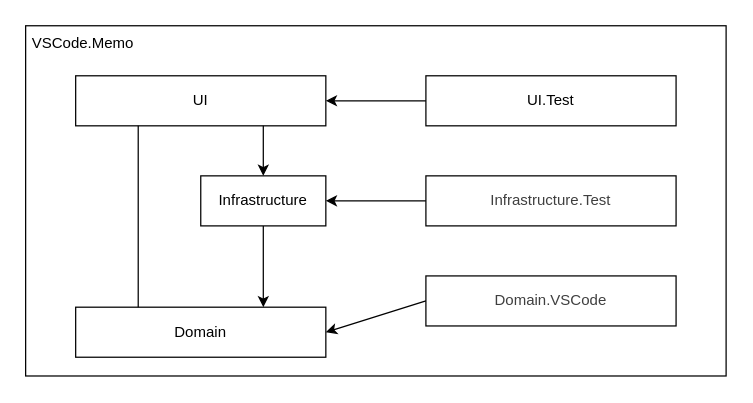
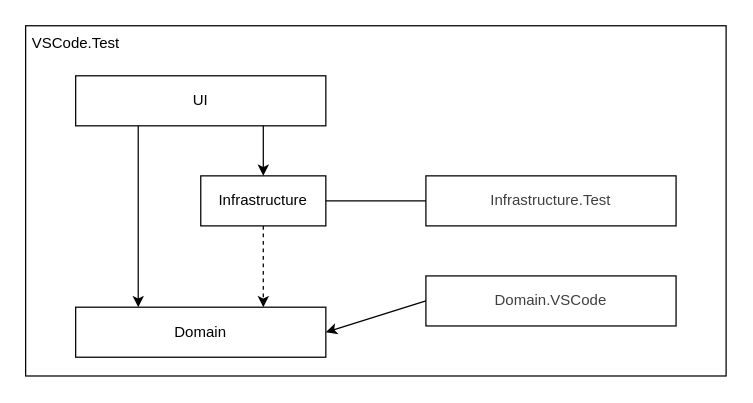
  <mxCell id="0" />
  <mxCell id="1" value="ソリューション" parent="0" />
- <mxCell id="2" value="&amp;nbsp;VSCode.Memo" style="rounded=0;whiteSpace=wrap;html=1;fontColor=default;align=left;verticalAlign=top;" parent="1" vertex="1"><mxGeometry x="20" y="20" width="560" height="280" as="geometry" /></mxCell>
+ <mxCell id="2" value="&amp;nbsp;VSCode.Test" style="rounded=0;whiteSpace=wrap;html=1;fontColor=default;align=left;verticalAlign=top;" parent="1" vertex="1"><mxGeometry x="20" y="20" width="560" height="280" as="geometry" /></mxCell>
  <mxCell id="3" value="&lt;span style=&quot;&quot;&gt;Infrastructure&lt;/span&gt;" style="rounded=0;whiteSpace=wrap;html=1;fillColor=none;fontColor=default;" vertex="1" parent="1"><mxGeometry x="160" y="140" width="100" height="40" as="geometry" /></mxCell>
  <mxCell id="4" value="&lt;span style=&quot;color: rgb(63, 63, 63);&quot;&gt;Domain.VSCode&lt;/span&gt;" style="rounded=0;whiteSpace=wrap;html=1;fillColor=none;fontColor=light-dark(#000000,#FFFFFF);" vertex="1" parent="1"><mxGeometry x="340" y="220" width="200" height="40" as="geometry" /></mxCell>
- <mxCell id="5" style="edgeStyle=none;html=1;exitX=0.25;exitY=1;exitDx=0;exitDy=0;entryX=0.25;entryY=0;entryDx=0;entryDy=0;endArrow=none;" edge="1" parent="1" source="10" target="11"><mxGeometry relative="1" as="geometry"><mxPoint x="350" y="90" as="sourcePoint" /><mxPoint x="270" y="90" as="targetPoint" /></mxGeometry></mxCell>
+ <mxCell id="5" style="edgeStyle=none;html=1;exitX=0.25;exitY=1;exitDx=0;exitDy=0;entryX=0.25;entryY=0;entryDx=0;entryDy=0;" edge="1" parent="1" source="10" target="11"><mxGeometry relative="1" as="geometry"><mxPoint x="350" y="90" as="sourcePoint" /><mxPoint x="270" y="90" as="targetPoint" /></mxGeometry></mxCell>
  <mxCell id="6" style="edgeStyle=none;html=1;exitX=0.75;exitY=1;exitDx=0;exitDy=0;" edge="1" parent="1" source="10" target="3"><mxGeometry relative="1" as="geometry"><mxPoint x="130" y="100" as="sourcePoint" /><mxPoint x="130" y="220" as="targetPoint" /></mxGeometry></mxCell>
- <mxCell id="7" style="edgeStyle=none;html=1;exitX=0.5;exitY=1;exitDx=0;exitDy=0;entryX=0.75;entryY=0;entryDx=0;entryDy=0;" edge="1" parent="1" source="3" target="11"><mxGeometry relative="1" as="geometry"><mxPoint x="209.55" y="180" as="sourcePoint" /><mxPoint x="209.55" y="220" as="targetPoint" /></mxGeometry></mxCell>
+ <mxCell id="7" style="edgeStyle=none;html=1;exitX=0.5;exitY=1;exitDx=0;exitDy=0;entryX=0.75;entryY=0;entryDx=0;entryDy=0;dashed=1;" edge="1" parent="1" source="3" target="11"><mxGeometry relative="1" as="geometry"><mxPoint x="209.55" y="180" as="sourcePoint" /><mxPoint x="209.55" y="220" as="targetPoint" /></mxGeometry></mxCell>
  <mxCell id="8" value="プロジェクト" style="" parent="0" />
- <mxCell id="9" style="edgeStyle=none;html=1;exitX=0;exitY=0.5;exitDx=0;exitDy=0;entryX=1;entryY=0.5;entryDx=0;entryDy=0;" parent="8" source="14" target="3" edge="1"><mxGeometry relative="1" as="geometry" /></mxCell>
+ <mxCell id="9" style="edgeStyle=none;html=1;exitX=0;exitY=0.5;exitDx=0;exitDy=0;entryX=1;entryY=0.5;entryDx=0;entryDy=0;endArrow=none;" parent="8" source="14" target="3" edge="1"><mxGeometry relative="1" as="geometry" /></mxCell>
  <mxCell id="10" value="&lt;span style=&quot;&quot;&gt;UI&lt;/span&gt;" style="rounded=0;whiteSpace=wrap;html=1;fillColor=none;fontColor=default;" parent="8" vertex="1"><mxGeometry x="60" y="60" width="200" height="40" as="geometry" /></mxCell>
  <mxCell id="11" value="&lt;span style=&quot;&quot;&gt;Domain&lt;/span&gt;" style="rounded=0;whiteSpace=wrap;html=1;fillColor=none;fontColor=light-dark(#000000,#FFFFFF);" parent="8" vertex="1"><mxGeometry x="60" y="245" width="200" height="40" as="geometry" /></mxCell>
- <mxCell id="12" value="&lt;span style=&quot;&quot;&gt;UI.Test&lt;/span&gt;" style="rounded=0;whiteSpace=wrap;html=1;fillColor=none;fontColor=default;" parent="8" vertex="1"><mxGeometry x="340" y="60" width="200" height="40" as="geometry" /></mxCell>
- <mxCell id="13" style="edgeStyle=none;html=1;exitX=0;exitY=0.5;exitDx=0;exitDy=0;entryX=1;entryY=0.5;entryDx=0;entryDy=0;" parent="8" source="12" target="10" edge="1"><mxGeometry relative="1" as="geometry"><mxPoint x="380" y="90" as="sourcePoint" /><mxPoint x="330" y="90" as="targetPoint" /></mxGeometry></mxCell>
  <mxCell id="14" value="&lt;span style=&quot;color: rgb(63, 63, 63);&quot;&gt;Infrastructure.Test&lt;/span&gt;" style="rounded=0;whiteSpace=wrap;html=1;fillColor=none;fontColor=light-dark(#000000,#FFFFFF);" parent="8" vertex="1"><mxGeometry x="340" y="140" width="200" height="40" as="geometry" /></mxCell>
  <mxCell id="15" style="edgeStyle=none;html=1;entryX=1;entryY=0.5;entryDx=0;entryDy=0;exitX=0;exitY=0.5;exitDx=0;exitDy=0;" parent="8" source="4" target="11" edge="1"><mxGeometry relative="1" as="geometry"><mxPoint x="205" y="190" as="sourcePoint" /><mxPoint x="205" y="130" as="targetPoint" /></mxGeometry></mxCell>
